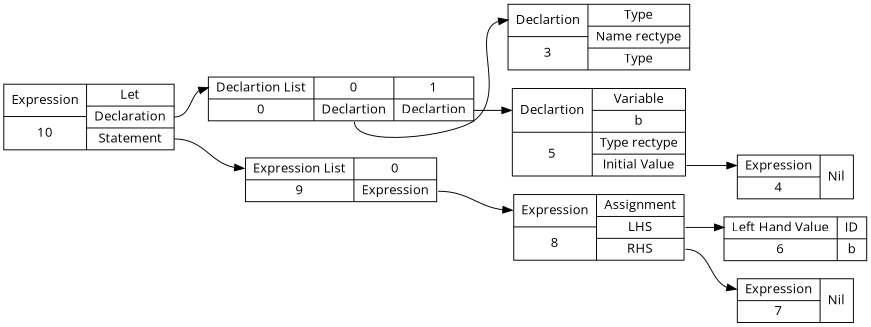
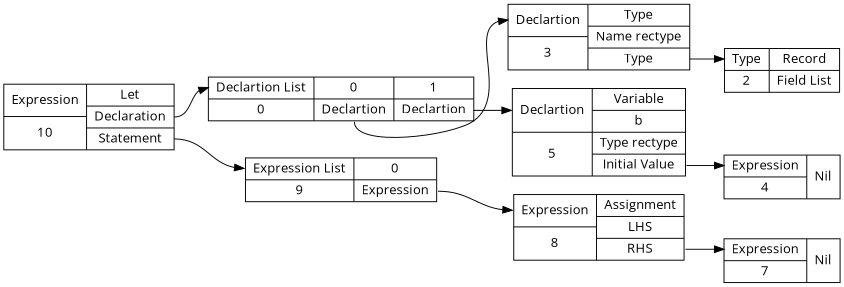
  digraph {
    fontname="Open Sans"
    rankdir=LR
    node [fontname="Open Sans" shape=record]
    edge [fontname="Open Sans" headport=ptr tailport=pos0]
    n1 [label="{ { <ptr> Expression | 10 } |{ Let | <dec> Declaration | <stmt> Statement } } "]
    n2 [label="{ { <ptr> Declartion List | 0 } | { 0 | <pos0> Declartion }| { 1 | <pos1> Declartion } }"]
    n3 [label="{ { <ptr> Expression List | 9 } | { 0 | <pos0> Expression } }"]
    n4 [label="{ { <ptr> Declartion | 3 } | {Type | Name rectype | <ty> Type } }"]
    n5 [label="{ { <ptr> Declartion | 5 } | {Variable | b | Type rectype | <initval> Initial Value } }"]
    n6 [label="{ { <ptr> Expression | 8 } |{ Assignment | <lval> LHS | <rhs> RHS } } "]
+   n7 [label="{ { <ptr> Type | 2 } | { Record | <flist> Field List } } "]
    n8 [label="{ { <ptr> Expression | 4 } |{ Nil } }"]
-   n9 [label="{ { <ptr> Left Hand Value | 6 } | { ID | b } } "]
    n10 [label="{ { <ptr> Expression | 7 } |{ Nil } }"]
    n1 -> n2 [tailport=dec]
    n1 -> n3 [tailport=stmt]
    n2 -> n4
    n2 -> n5 [tailport=pos1]
    n3 -> n6
+   n4 -> n7 [tailport=ty]
    n5 -> n8 [tailport=initval]
-   n6 -> n9 [tailport=lval]
    n6 -> n10 [tailport=rhs]
  }
